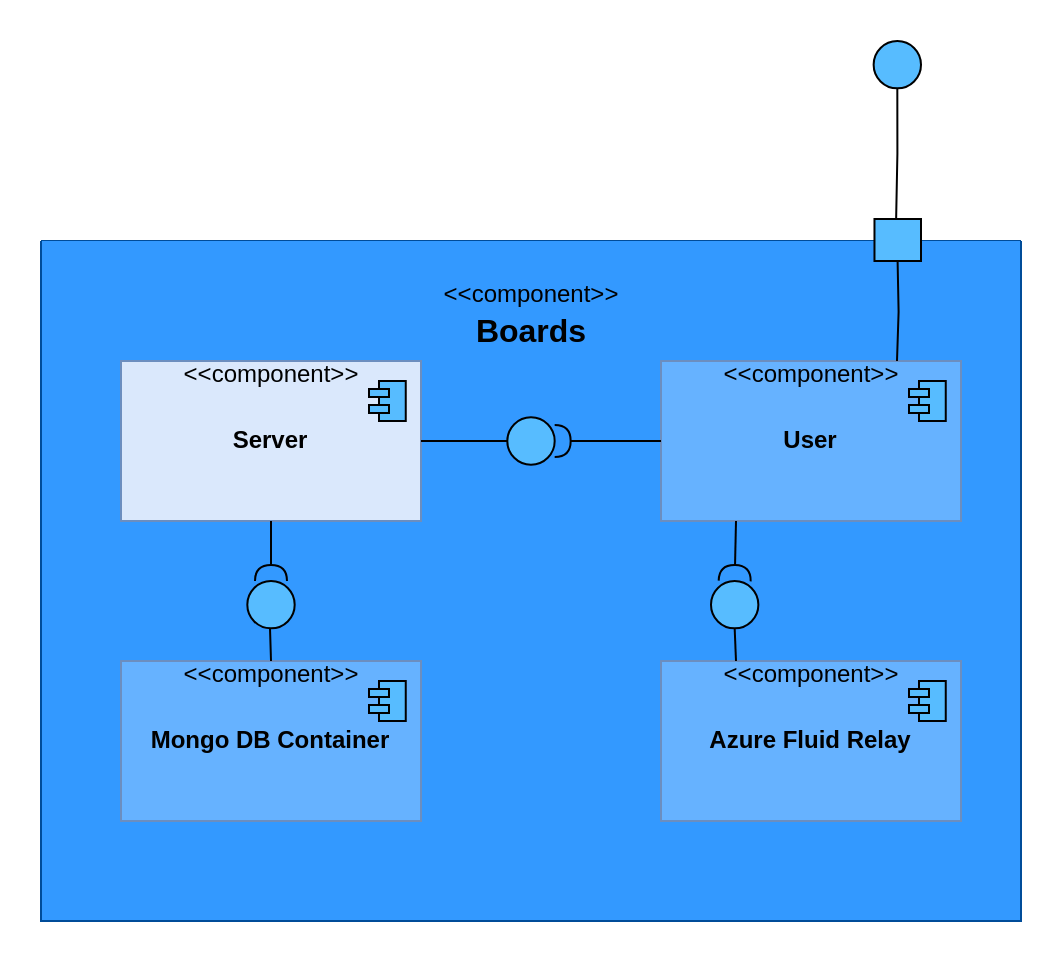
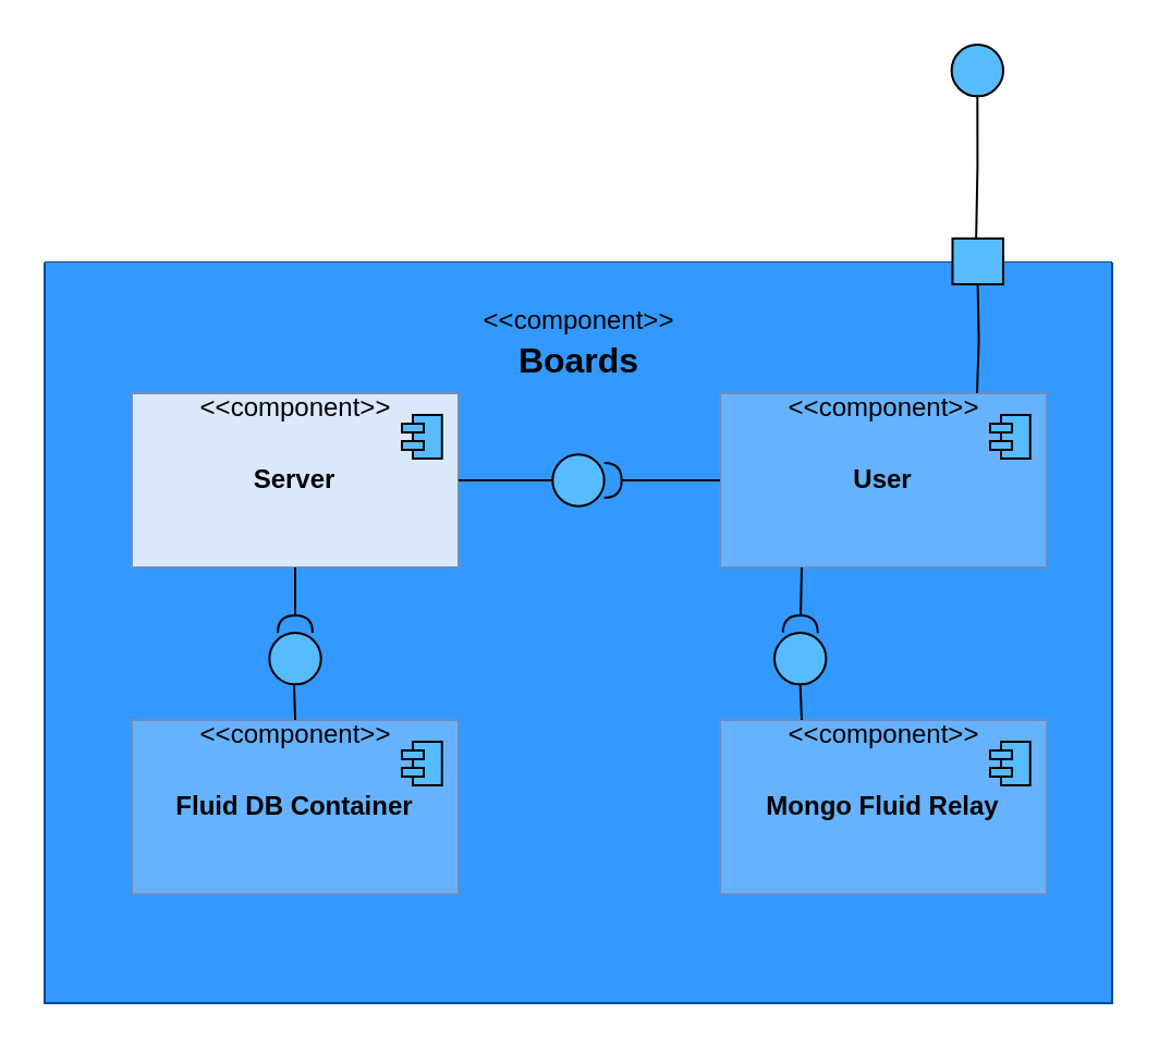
  <mxCell id="0" />
  <mxCell id="1" parent="0" />
  <mxCell id="2" value="" style="swimlane;startSize=0;fillColor=#3399ff;strokeColor=#004C99;gradientColor=default;swimlaneFillColor=#3399FF;" vertex="1" parent="1"><mxGeometry x="20" y="120" width="490" height="340" as="geometry" /></mxCell>
  <mxCell id="3" value="&lt;b&gt;Boards&lt;/b&gt;" style="text;html=1;align=center;verticalAlign=middle;resizable=0;points=[];autosize=1;strokeColor=none;fillColor=none;fontSize=16;" vertex="1" parent="2"><mxGeometry x="205" y="30" width="80" height="30" as="geometry" /></mxCell>
  <mxCell id="4" value="&lt;font style=&quot;font-size: 12px;&quot;&gt;&amp;lt;&amp;lt;component&amp;gt;&amp;gt;&lt;/font&gt;" style="text;html=1;align=center;verticalAlign=middle;resizable=0;points=[];autosize=1;strokeColor=none;fillColor=none;fontSize=16;" vertex="1" parent="2"><mxGeometry x="190" y="10" width="110" height="30" as="geometry" /></mxCell>
  <mxCell id="5" value="&lt;b&gt;Server&lt;/b&gt;" style="rounded=0;whiteSpace=wrap;html=1;fillColor=#dae8fc;strokeColor=#6c8ebf;" vertex="1" parent="2"><mxGeometry x="40" y="60" width="150" height="80" as="geometry" /></mxCell>
  <mxCell id="6" value="&lt;font style=&quot;font-size: 12px;&quot;&gt;&amp;lt;&amp;lt;component&amp;gt;&amp;gt;&lt;/font&gt;" style="text;html=1;align=center;verticalAlign=middle;resizable=0;points=[];autosize=1;strokeColor=none;fillColor=none;fontSize=16;" vertex="1" parent="2"><mxGeometry x="60" y="50" width="110" height="30" as="geometry" /></mxCell>
  <mxCell id="7" value="" style="shape=module;jettyWidth=10;jettyHeight=4;fillColor=#57BCFF;" vertex="1" parent="2"><mxGeometry x="164" y="70" width="18.38" height="20" as="geometry" /></mxCell>
- <mxCell id="8" value="&lt;b&gt;Mongo DB Container&lt;/b&gt;" style="rounded=0;whiteSpace=wrap;html=1;fillColor=#66B2FF;strokeColor=#6c8ebf;" vertex="1" parent="2"><mxGeometry x="40" y="210" width="150" height="80" as="geometry" /></mxCell>
+ <mxCell id="8" value="&lt;b&gt;Fluid DB Container&lt;/b&gt;" style="rounded=0;whiteSpace=wrap;html=1;fillColor=#66B2FF;strokeColor=#6c8ebf;" vertex="1" parent="2"><mxGeometry x="40" y="210" width="150" height="80" as="geometry" /></mxCell>
  <mxCell id="9" value="&lt;font style=&quot;font-size: 12px;&quot;&gt;&amp;lt;&amp;lt;component&amp;gt;&amp;gt;&lt;/font&gt;" style="text;html=1;align=center;verticalAlign=middle;resizable=0;points=[];autosize=1;strokeColor=none;fillColor=none;fontSize=16;" vertex="1" parent="2"><mxGeometry x="60" y="200" width="110" height="30" as="geometry" /></mxCell>
  <mxCell id="10" value="" style="shape=module;jettyWidth=10;jettyHeight=4;fillColor=#57BCFF;" vertex="1" parent="2"><mxGeometry x="164" y="220" width="18.38" height="20" as="geometry" /></mxCell>
  <mxCell id="11" value="&lt;b&gt;User&lt;/b&gt;" style="rounded=0;whiteSpace=wrap;html=1;fillColor=#66B2FF;strokeColor=#6c8ebf;" vertex="1" parent="2"><mxGeometry x="310" y="60" width="150" height="80" as="geometry" /></mxCell>
  <mxCell id="12" value="&lt;font style=&quot;font-size: 12px;&quot;&gt;&amp;lt;&amp;lt;component&amp;gt;&amp;gt;&lt;/font&gt;" style="text;html=1;align=center;verticalAlign=middle;resizable=0;points=[];autosize=1;strokeColor=none;fillColor=none;fontSize=16;" vertex="1" parent="2"><mxGeometry x="330" y="50" width="110" height="30" as="geometry" /></mxCell>
  <mxCell id="13" value="" style="shape=module;jettyWidth=10;jettyHeight=4;fillColor=#57BCFF;" vertex="1" parent="2"><mxGeometry x="434" y="70" width="18.38" height="20" as="geometry" /></mxCell>
  <mxCell id="14" value="" style="fontStyle=1;align=center;verticalAlign=top;childLayout=stackLayout;horizontal=1;horizontalStack=0;resizeParent=1;resizeParentMax=0;resizeLast=0;marginBottom=0;fontColor=none;noLabel=1;fillColor=#57BCFF;" vertex="1" parent="2"><mxGeometry x="416.74" y="-11" width="23.26" height="21" as="geometry" /></mxCell>
- <mxCell id="15" value="&lt;b&gt;Azure Fluid Relay&lt;/b&gt;" style="rounded=0;whiteSpace=wrap;html=1;fillColor=#66B2FF;strokeColor=#6c8ebf;" vertex="1" parent="2"><mxGeometry x="310" y="210" width="150" height="80" as="geometry" /></mxCell>
+ <mxCell id="15" value="&lt;b&gt;Mongo Fluid Relay&lt;/b&gt;" style="rounded=0;whiteSpace=wrap;html=1;fillColor=#66B2FF;strokeColor=#6c8ebf;" vertex="1" parent="2"><mxGeometry x="310" y="210" width="150" height="80" as="geometry" /></mxCell>
  <mxCell id="16" value="&lt;font style=&quot;font-size: 12px;&quot;&gt;&amp;lt;&amp;lt;component&amp;gt;&amp;gt;&lt;/font&gt;" style="text;html=1;align=center;verticalAlign=middle;resizable=0;points=[];autosize=1;strokeColor=none;fillColor=none;fontSize=16;" vertex="1" parent="2"><mxGeometry x="330" y="200" width="110" height="30" as="geometry" /></mxCell>
  <mxCell id="17" value="" style="shape=module;jettyWidth=10;jettyHeight=4;fillColor=#57BCFF;" vertex="1" parent="2"><mxGeometry x="434" y="220" width="18.38" height="20" as="geometry" /></mxCell>
  <mxCell id="18" style="edgeStyle=orthogonalEdgeStyle;rounded=0;orthogonalLoop=1;jettySize=auto;html=1;exitX=0;exitY=0.5;exitDx=0;exitDy=0;endArrow=halfCircle;endFill=0;entryX=1;entryY=0.5;entryDx=0;entryDy=0;" edge="1" parent="2" source="11" target="19"><mxGeometry relative="1" as="geometry"><mxPoint x="259.999" y="106.525" as="sourcePoint" /><mxPoint x="278.947" y="140.005" as="targetPoint" /><Array as="points" /></mxGeometry></mxCell>
  <mxCell id="19" value="" style="ellipse;whiteSpace=wrap;html=1;aspect=fixed;fillColor=#57BCFF;" vertex="1" parent="2"><mxGeometry x="233.16" y="88.16" width="23.684" height="23.684" as="geometry" /></mxCell>
  <mxCell id="20" style="edgeStyle=orthogonalEdgeStyle;rounded=0;orthogonalLoop=1;jettySize=auto;html=1;exitX=0;exitY=0.5;exitDx=0;exitDy=0;entryX=1;entryY=0.5;entryDx=0;entryDy=0;endArrow=none;endFill=0;" edge="1" parent="2" source="19" target="5"><mxGeometry relative="1" as="geometry"><mxPoint x="170" y="-80" as="sourcePoint" /><mxPoint x="169.573" y="-15.184" as="targetPoint" /></mxGeometry></mxCell>
  <mxCell id="21" style="edgeStyle=orthogonalEdgeStyle;rounded=0;orthogonalLoop=1;jettySize=auto;html=1;exitX=0.5;exitY=1;exitDx=0;exitDy=0;endArrow=none;endFill=0;" edge="1" parent="2"><mxGeometry relative="1" as="geometry"><mxPoint x="428.3" y="10" as="sourcePoint" /><mxPoint x="428" y="60" as="targetPoint" /></mxGeometry></mxCell>
  <mxCell id="22" value="" style="ellipse;whiteSpace=wrap;html=1;aspect=fixed;fillColor=#57BCFF;" vertex="1" parent="2"><mxGeometry x="103.16" y="170" width="23.684" height="23.684" as="geometry" /></mxCell>
  <mxCell id="23" style="edgeStyle=orthogonalEdgeStyle;rounded=0;orthogonalLoop=1;jettySize=auto;html=1;endArrow=none;endFill=0;" edge="1" parent="2"><mxGeometry relative="1" as="geometry"><mxPoint x="114.5" y="193.68" as="sourcePoint" /><mxPoint x="115" y="210" as="targetPoint" /><Array as="points"><mxPoint x="115.5" y="193.68" /></Array></mxGeometry></mxCell>
  <mxCell id="24" style="edgeStyle=orthogonalEdgeStyle;rounded=0;orthogonalLoop=1;jettySize=auto;html=1;endArrow=halfCircle;endFill=0;entryX=0.5;entryY=0;entryDx=0;entryDy=0;exitX=0.5;exitY=1;exitDx=0;exitDy=0;" edge="1" parent="2" source="5" target="22"><mxGeometry relative="1" as="geometry"><mxPoint x="115" y="-69" as="sourcePoint" /><mxPoint x="106.844" y="171.842" as="targetPoint" /><Array as="points" /></mxGeometry></mxCell>
  <mxCell id="25" value="" style="ellipse;whiteSpace=wrap;html=1;aspect=fixed;fillColor=#57BCFF;" vertex="1" parent="2"><mxGeometry x="335" y="170" width="23.684" height="23.684" as="geometry" /></mxCell>
  <mxCell id="26" style="edgeStyle=orthogonalEdgeStyle;rounded=0;orthogonalLoop=1;jettySize=auto;html=1;endArrow=halfCircle;endFill=0;entryX=0.5;entryY=0;entryDx=0;entryDy=0;exitX=0.25;exitY=1;exitDx=0;exitDy=0;" edge="1" parent="2" source="11" target="25"><mxGeometry relative="1" as="geometry"><mxPoint x="341.5" y="30" as="sourcePoint" /><mxPoint x="341.342" y="-140" as="targetPoint" /><Array as="points" /></mxGeometry></mxCell>
  <mxCell id="27" style="edgeStyle=orthogonalEdgeStyle;rounded=0;orthogonalLoop=1;jettySize=auto;html=1;endArrow=none;endFill=0;exitX=0.5;exitY=1;exitDx=0;exitDy=0;entryX=0.25;entryY=0;entryDx=0;entryDy=0;" edge="1" parent="2" source="25" target="15"><mxGeometry relative="1" as="geometry"><mxPoint x="221" y="30" as="sourcePoint" /><mxPoint x="342" y="210" as="targetPoint" /><Array as="points"><mxPoint x="348" y="194" /></Array></mxGeometry></mxCell>
  <mxCell id="28" value="" style="ellipse;whiteSpace=wrap;html=1;aspect=fixed;fillColor=#57BCFF;" vertex="1" parent="1"><mxGeometry x="436.32" y="20" width="23.684" height="23.684" as="geometry" /></mxCell>
  <mxCell id="29" style="edgeStyle=none;curved=1;rounded=0;orthogonalLoop=1;jettySize=auto;html=1;exitX=0.5;exitY=0;exitDx=0;exitDy=0;entryX=0.5;entryY=1;entryDx=0;entryDy=0;fontSize=12;shape=link;strokeColor=none;" edge="1" parent="1" source="14" target="28"><mxGeometry relative="1" as="geometry" /></mxCell>
  <mxCell id="30" style="edgeStyle=orthogonalEdgeStyle;rounded=0;orthogonalLoop=1;jettySize=auto;html=1;exitX=0.5;exitY=1;exitDx=0;exitDy=0;entryX=0.5;entryY=0;entryDx=0;entryDy=0;endArrow=none;endFill=0;" edge="1" parent="1" source="28"><mxGeometry relative="1" as="geometry"><mxPoint x="448.203" y="10" as="sourcePoint" /><mxPoint x="447.573" y="108.816" as="targetPoint" /></mxGeometry></mxCell>
